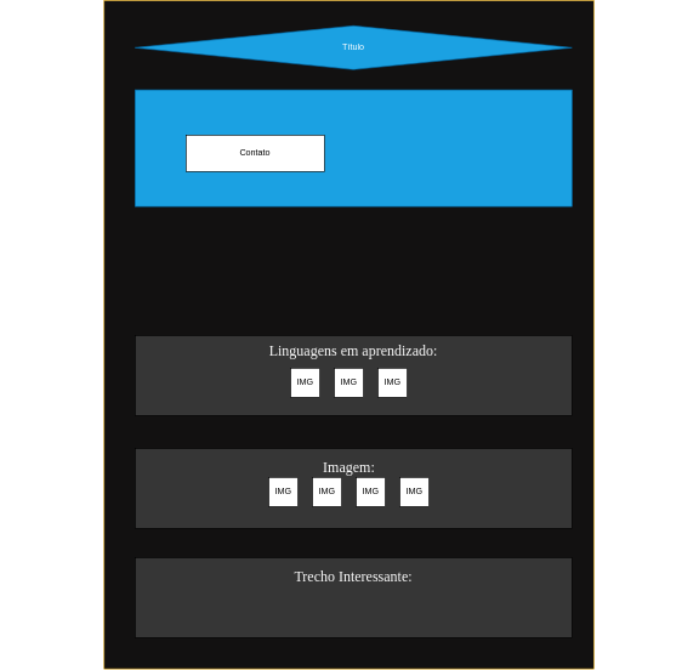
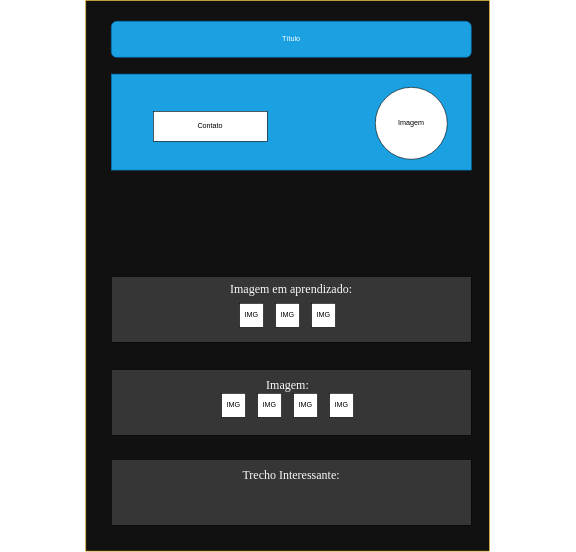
  <mxCell id="0" />
  <mxCell id="1" parent="0" />
  <mxCell id="2" value="" style="rounded=0;whiteSpace=wrap;html=1;rotation=90;fillColor=#121111;strokeColor=#d79b00;" vertex="1" parent="1"><mxGeometry x="20" y="108" width="917.5" height="672.5" as="geometry" /></mxCell>
  <mxCell id="3" value="" style="rounded=0;whiteSpace=wrap;html=1;strokeColor=#006EAF;fillColor=#1ba1e2;fontColor=#ffffff;" vertex="1" parent="1"><mxGeometry x="185" y="108" width="600" height="160" as="geometry" /></mxCell>
- <mxCell id="4" value="Título" style="rhombus;whiteSpace=wrap;html=1;fillColor=#1ba1e2;fontColor=#ffffff;strokeColor=#006EAF;" vertex="1" parent="1"><mxGeometry x="185" y="20" width="600" height="60" as="geometry" /></mxCell>
+ <mxCell id="4" value="Título" style="rounded=1;whiteSpace=wrap;html=1;fillColor=#1ba1e2;fontColor=#ffffff;strokeColor=#006EAF;" vertex="1" parent="1"><mxGeometry x="185" y="20" width="600" height="60" as="geometry" /></mxCell>
  <mxCell id="5" value="" style="rounded=0;whiteSpace=wrap;html=1;fillColor=#363636;" vertex="1" parent="1"><mxGeometry x="185" y="445" width="600" height="110" as="geometry" /></mxCell>
  <mxCell id="6" value="" style="rounded=0;whiteSpace=wrap;html=1;fillColor=#363636;" vertex="1" parent="1"><mxGeometry x="185" y="600" width="600" height="110" as="geometry" /></mxCell>
  <mxCell id="7" value="" style="rounded=0;whiteSpace=wrap;html=1;fillColor=#363636;" vertex="1" parent="1"><mxGeometry x="185" y="750" width="600" height="110" as="geometry" /></mxCell>
+ <mxCell id="8" value="Imagem" style="ellipse;whiteSpace=wrap;html=1;aspect=fixed;" vertex="1" parent="1"><mxGeometry x="625" y="130" width="120" height="120" as="geometry" /></mxCell>
  <mxCell id="9" value="IMG" style="whiteSpace=wrap;html=1;aspect=fixed;" vertex="1" parent="1"><mxGeometry x="458.75" y="490" width="40" height="40" as="geometry" /></mxCell>
  <mxCell id="10" value="IMG" style="whiteSpace=wrap;html=1;aspect=fixed;" vertex="1" parent="1"><mxGeometry x="518.75" y="490" width="40" height="40" as="geometry" /></mxCell>
  <mxCell id="11" value="IMG" style="whiteSpace=wrap;html=1;aspect=fixed;" vertex="1" parent="1"><mxGeometry x="398.75" y="490" width="40" height="40" as="geometry" /></mxCell>
  <mxCell id="12" value="IMG" style="whiteSpace=wrap;html=1;aspect=fixed;" vertex="1" parent="1"><mxGeometry x="368.75" y="640" width="40" height="40" as="geometry" /></mxCell>
  <mxCell id="13" value="IMG" style="whiteSpace=wrap;html=1;aspect=fixed;" vertex="1" parent="1"><mxGeometry x="488.75" y="640" width="40" height="40" as="geometry" /></mxCell>
  <mxCell id="14" value="IMG" style="whiteSpace=wrap;html=1;aspect=fixed;" vertex="1" parent="1"><mxGeometry x="548.75" y="640" width="40" height="40" as="geometry" /></mxCell>
  <mxCell id="15" value="IMG" style="whiteSpace=wrap;html=1;aspect=fixed;" vertex="1" parent="1"><mxGeometry x="428.75" y="640" width="40" height="40" as="geometry" /></mxCell>
  <mxCell id="16" value="Contato" style="rounded=0;whiteSpace=wrap;html=1;" vertex="1" parent="1"><mxGeometry x="255" y="170" width="190" height="50" as="geometry" /></mxCell>
- <mxCell id="17" value="&lt;span style=&quot;color: rgb(252, 252, 252); font-family: &amp;quot;Times New Roman&amp;quot;; font-size: 20px;&quot;&gt;Linguagens em aprendizado:&lt;/span&gt;" style="text;html=1;align=center;verticalAlign=middle;whiteSpace=wrap;rounded=0;" vertex="1" parent="1"><mxGeometry x="361.88" y="450" width="246.25" height="30" as="geometry" /></mxCell>
+ <mxCell id="17" value="&lt;span style=&quot;color: rgb(252, 252, 252); font-family: &amp;quot;Times New Roman&amp;quot;; font-size: 20px;&quot;&gt;Imagem em aprendizado:&lt;/span&gt;" style="text;html=1;align=center;verticalAlign=middle;whiteSpace=wrap;rounded=0;" vertex="1" parent="1"><mxGeometry x="361.88" y="450" width="246.25" height="30" as="geometry" /></mxCell>
  <mxCell id="18" value="&lt;span style=&quot;color: rgb(252, 252, 252); font-family: &amp;quot;Times New Roman&amp;quot;; font-size: 20px;&quot;&gt;Imagem:&lt;/span&gt;" style="text;html=1;align=center;verticalAlign=middle;whiteSpace=wrap;rounded=0;" vertex="1" parent="1"><mxGeometry x="355.63" y="610" width="246.25" height="30" as="geometry" /></mxCell>
  <mxCell id="19" value="&lt;span style=&quot;color: rgb(252, 252, 252); font-family: &amp;quot;Times New Roman&amp;quot;; font-size: 20px;&quot;&gt;Trecho Interessante:&lt;/span&gt;" style="text;html=1;align=center;verticalAlign=middle;whiteSpace=wrap;rounded=0;" vertex="1" parent="1"><mxGeometry x="361.88" y="760" width="246.25" height="30" as="geometry" /></mxCell>
